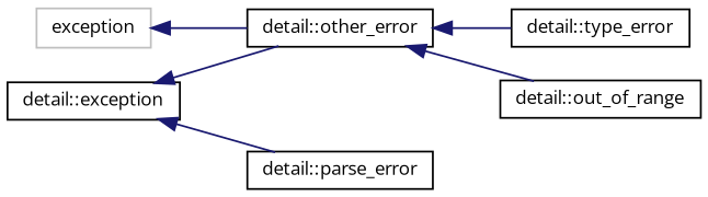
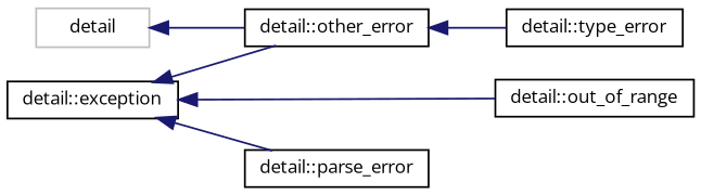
  digraph {
    fontname="Open Sans"
    rankdir=LR
    node [color=black fillcolor=white fontname="Open Sans" fontsize=10 shape=record style=filled]
    edge [color=midnightblue dir=back fontname="Open Sans" fontsize=10 labelfontname=Helvetica labelfontsize=10 style=solid]
-   n1 [color=grey75 height=0.2 label=exception width=0.4]
+   n1 [color=grey75 height=0.2 label=detail width=0.4]
    n2 [height=0.2 label="detail::other_error" width=0.4]
    n3 [height=0.2 label="detail::exception" width=0.4]
    n4 [height=0.2 label="detail::out_of_range" width=0.4]
    n5 [height=0.2 label="detail::parse_error" width=0.4]
    n6 [height=0.2 label="detail::type_error" width=0.4]
    n1 -> n2
    n2 -> n6
    n3 -> n2
-   n2 -> n4
+   n3 -> n4
    n3 -> n5
  }
